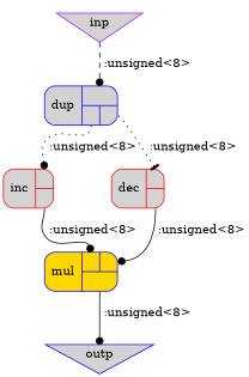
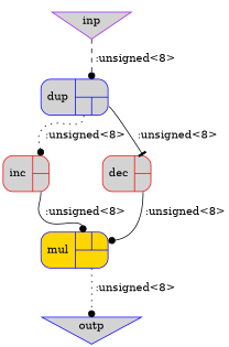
  digraph {
    node [color=blue fillcolor=lightgrey shape=record style="rounded,filled"]
    edge [arrowhead=dot headport=e0 style=dotted tailport=s0]
    n1 [label=outp shape=invtriangle style=filled]
    n2 [color=purple label=inp shape=invtriangle style=filled]
    n3 [label="<id>dup|{{<e0>}|{<s0>|<s1>}}"]
    n4 [color=red label="<id>inc|{{<e0>}|{<s0>}}"]
    n5 [color=red label="<id>dec|{{<e0>}|{<s0>}}"]
    n6 [fillcolor=gold label="<id>mul|{{<e0>|<e1>}|{<s0>}}"]
    n2 -> n3 [label=" :unsigned<8>" style=dashed]
    n3 -> n4 [label=" :unsigned<8>"]
-   n3 -> n5 [arrowhead=tee label=" :unsigned<8>" tailport=s1]
+   n3 -> n5 [arrowhead=tee label=" :unsigned<8>" style=solid tailport=s1]
    n4 -> n6 [label=" :unsigned<8>" style=solid]
    n5 -> n6 [headport=e1 label=" :unsigned<8>" style=solid]
-   n6 -> n1 [label=" :unsigned<8>" style=solid]
+   n6 -> n1 [label=" :unsigned<8>"]
  }
